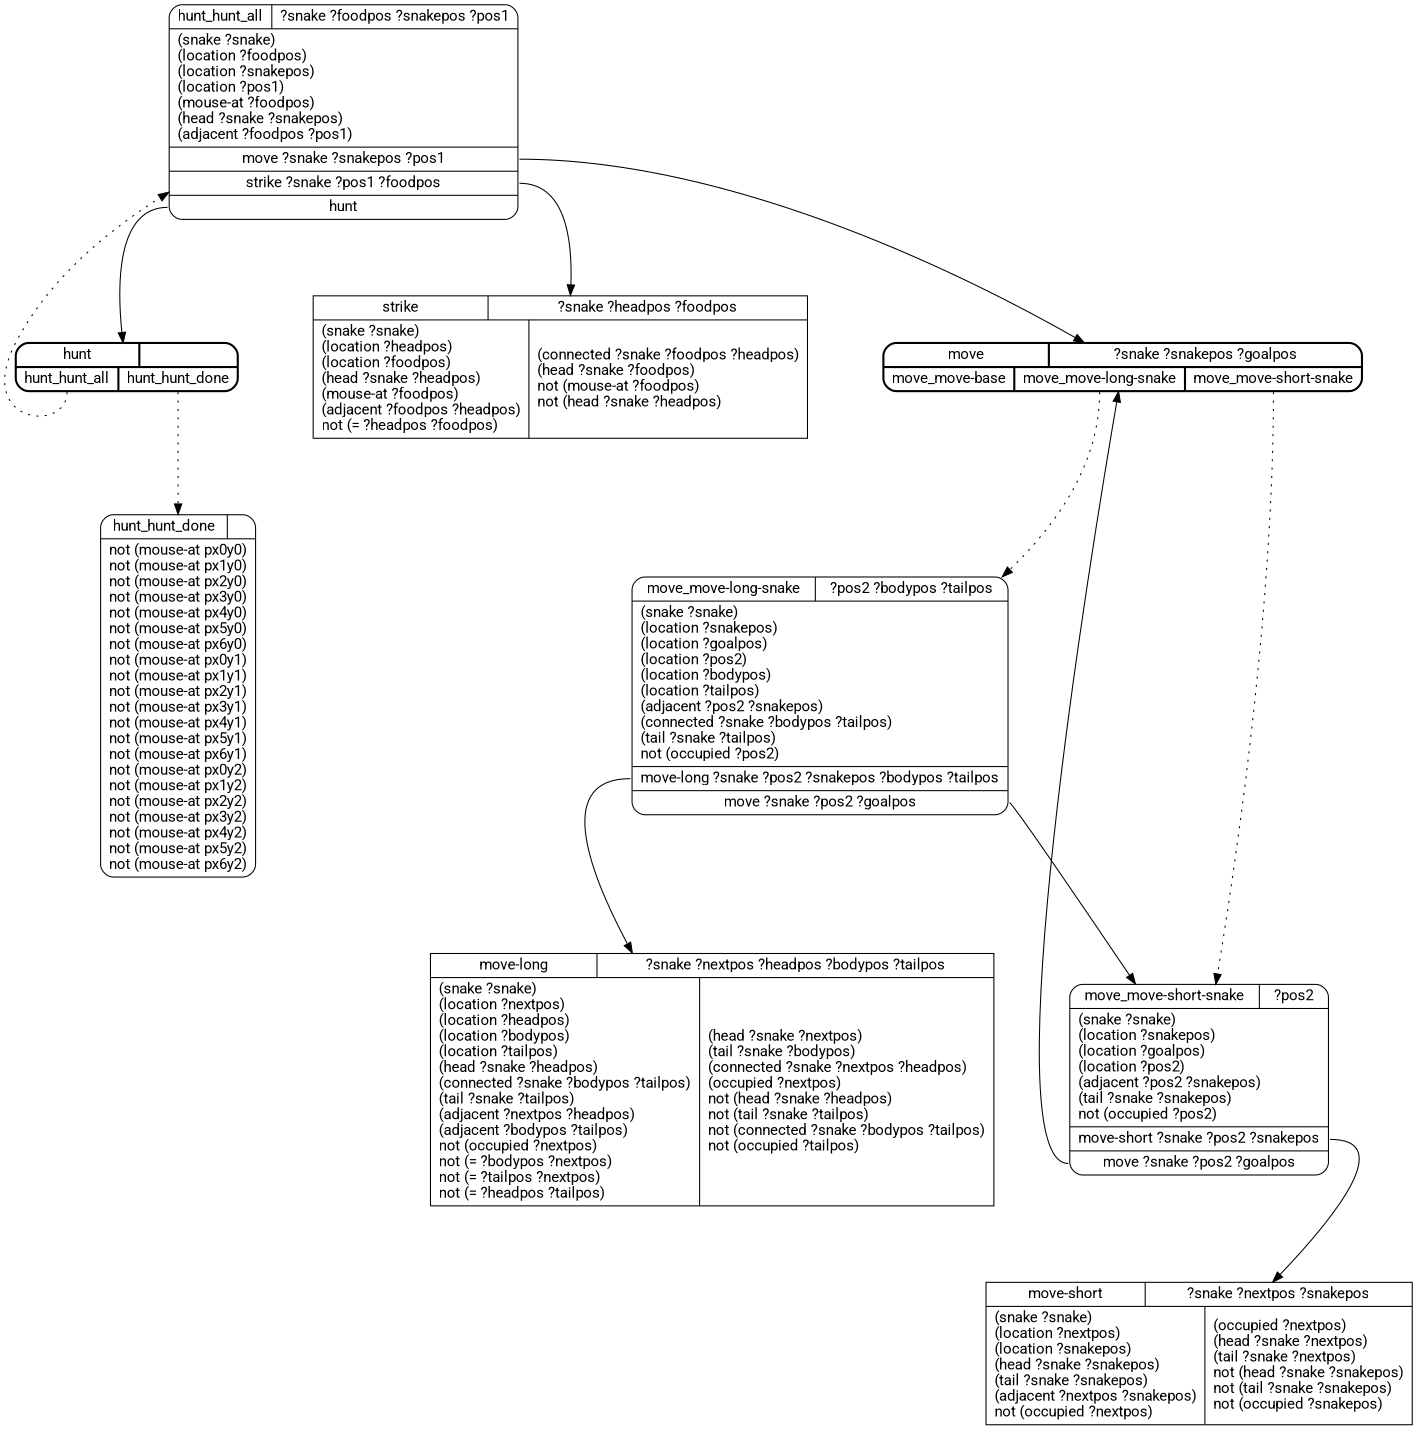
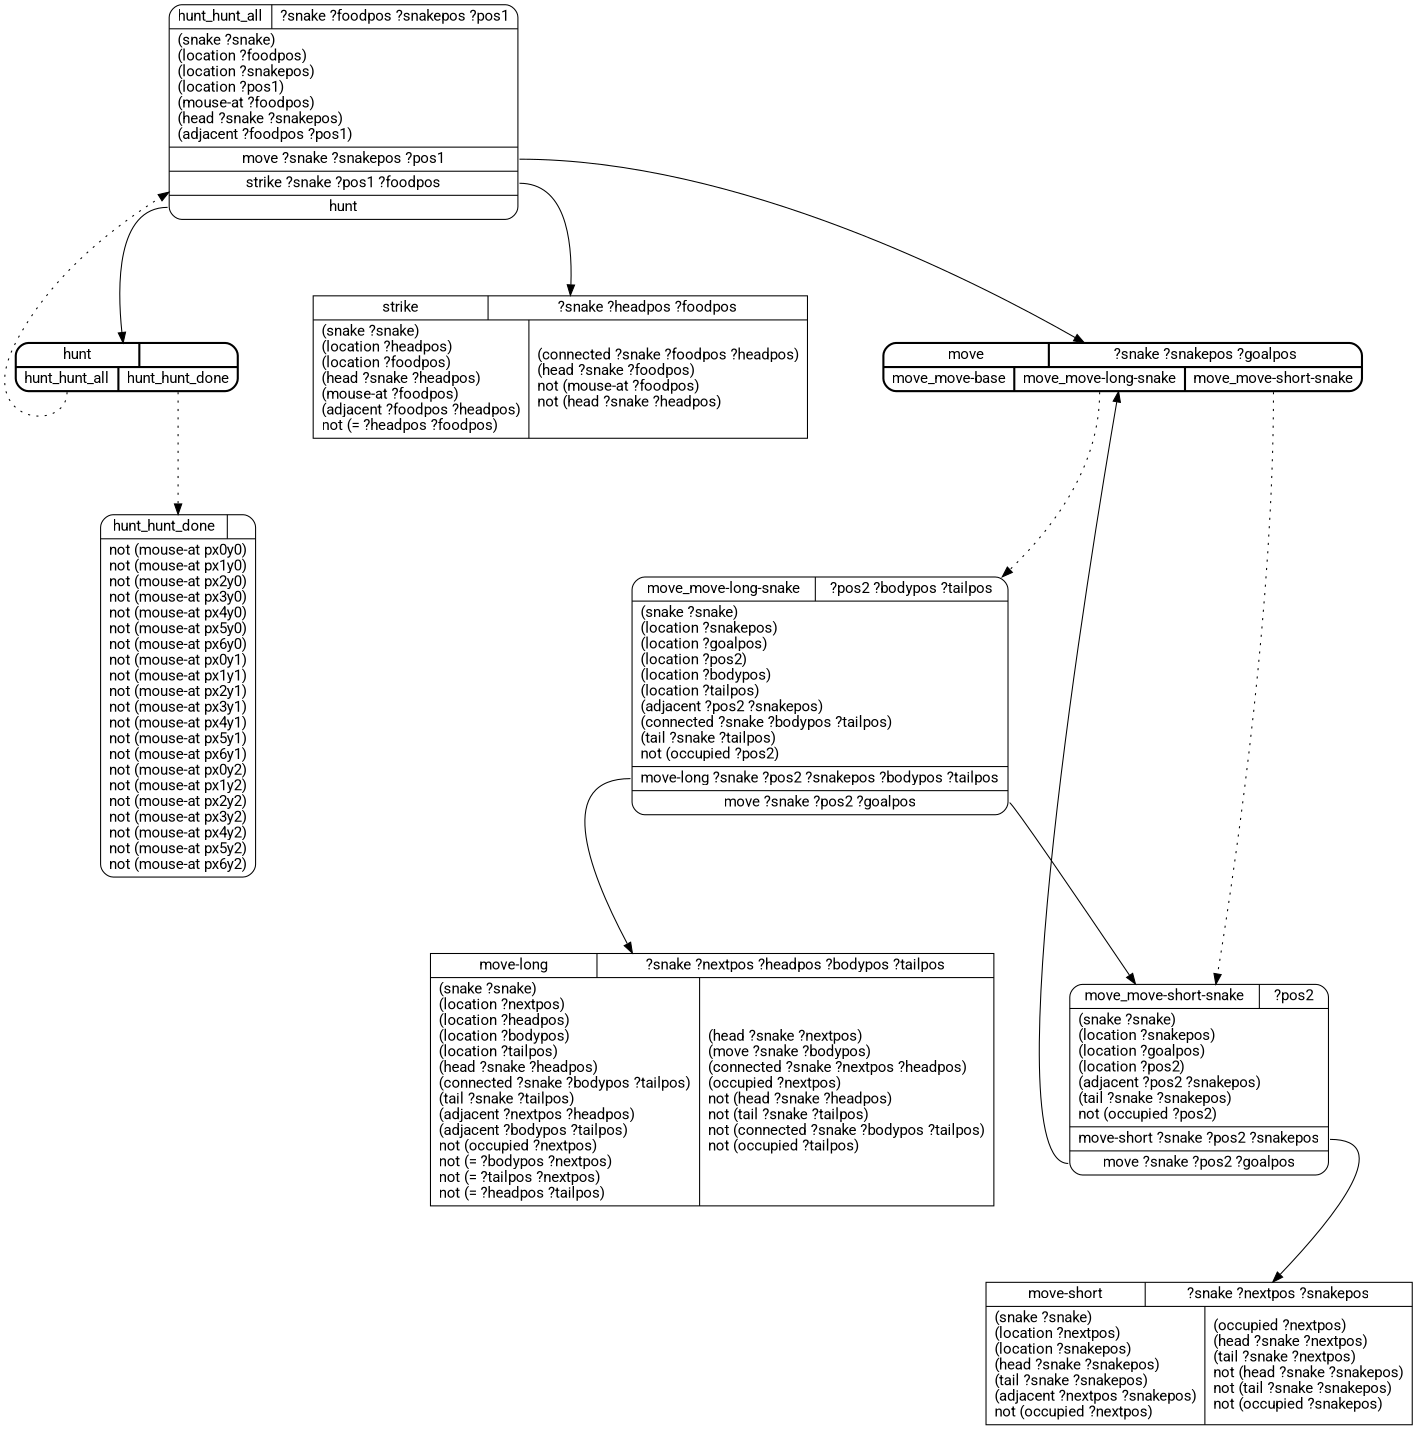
  digraph {
    fontname=Roboto
    nodesep=1
    ranksep=1
    node [fontname=Roboto shape=Mrecord]
    edge [fontname=Roboto tailport=n1]
    n1 [label="{{strike|?snake ?headpos ?foodpos}|{(snake ?snake)\l(location ?headpos)\l(location ?foodpos)\l(head ?snake ?headpos)\l(mouse-at ?foodpos)\l(adjacent ?foodpos ?headpos)\lnot (= ?headpos ?foodpos)\l|(connected ?snake ?foodpos ?headpos)\l(head ?snake ?foodpos)\lnot (mouse-at ?foodpos)\lnot (head ?snake ?headpos)\l}}" shape=record]
    n2 [label="{{move-short|?snake ?nextpos ?snakepos}|{(snake ?snake)\l(location ?nextpos)\l(location ?snakepos)\l(head ?snake ?snakepos)\l(tail ?snake ?snakepos)\l(adjacent ?nextpos ?snakepos)\lnot (occupied ?nextpos)\l|(occupied ?nextpos)\l(head ?snake ?nextpos)\l(tail ?snake ?nextpos)\lnot (head ?snake ?snakepos)\lnot (tail ?snake ?snakepos)\lnot (occupied ?snakepos)\l}}" shape=record]
-   n3 [label="{{move-long|?snake ?nextpos ?headpos ?bodypos ?tailpos}|{(snake ?snake)\l(location ?nextpos)\l(location ?headpos)\l(location ?bodypos)\l(location ?tailpos)\l(head ?snake ?headpos)\l(connected ?snake ?bodypos ?tailpos)\l(tail ?snake ?tailpos)\l(adjacent ?nextpos ?headpos)\l(adjacent ?bodypos ?tailpos)\lnot (occupied ?nextpos)\lnot (= ?bodypos ?nextpos)\lnot (= ?tailpos ?nextpos)\lnot (= ?headpos ?tailpos)\l|(head ?snake ?nextpos)\l(tail ?snake ?bodypos)\l(connected ?snake ?nextpos ?headpos)\l(occupied ?nextpos)\lnot (head ?snake ?headpos)\lnot (tail ?snake ?tailpos)\lnot (connected ?snake ?bodypos ?tailpos)\lnot (occupied ?tailpos)\l}}" shape=record]
+   n3 [label="{{move-long|?snake ?nextpos ?headpos ?bodypos ?tailpos}|{(snake ?snake)\l(location ?nextpos)\l(location ?headpos)\l(location ?bodypos)\l(location ?tailpos)\l(head ?snake ?headpos)\l(connected ?snake ?bodypos ?tailpos)\l(tail ?snake ?tailpos)\l(adjacent ?nextpos ?headpos)\l(adjacent ?bodypos ?tailpos)\lnot (occupied ?nextpos)\lnot (= ?bodypos ?nextpos)\lnot (= ?tailpos ?nextpos)\lnot (= ?headpos ?tailpos)\l|(head ?snake ?nextpos)\l(move ?snake ?bodypos)\l(connected ?snake ?nextpos ?headpos)\l(occupied ?nextpos)\lnot (head ?snake ?headpos)\lnot (tail ?snake ?tailpos)\lnot (connected ?snake ?bodypos ?tailpos)\lnot (occupied ?tailpos)\l}}" shape=record]
    n4 [label="{{hunt|}|{<n0>hunt_hunt_all|<n1>hunt_hunt_done}}" style=bold]
    n5 [label="{{hunt_hunt_all|?snake ?foodpos ?snakepos ?pos1}|(snake ?snake)\l(location ?foodpos)\l(location ?snakepos)\l(location ?pos1)\l(mouse-at ?foodpos)\l(head ?snake ?snakepos)\l(adjacent ?foodpos ?pos1)\l|<n0>move ?snake ?snakepos ?pos1|<n1>strike ?snake ?pos1 ?foodpos|<n2>hunt}"]
    n6 [label="{{hunt_hunt_done|}|not (mouse-at px0y0)\lnot (mouse-at px1y0)\lnot (mouse-at px2y0)\lnot (mouse-at px3y0)\lnot (mouse-at px4y0)\lnot (mouse-at px5y0)\lnot (mouse-at px6y0)\lnot (mouse-at px0y1)\lnot (mouse-at px1y1)\lnot (mouse-at px2y1)\lnot (mouse-at px3y1)\lnot (mouse-at px4y1)\lnot (mouse-at px5y1)\lnot (mouse-at px6y1)\lnot (mouse-at px0y2)\lnot (mouse-at px1y2)\lnot (mouse-at px2y2)\lnot (mouse-at px3y2)\lnot (mouse-at px4y2)\lnot (mouse-at px5y2)\lnot (mouse-at px6y2)\l}"]
    n7 [label="{{move|?snake ?snakepos ?goalpos}|{<n0>move_move-base|<n1>move_move-long-snake|<n2>move_move-short-snake}}" style=bold]
    n8 [label="{{move_move-long-snake|?pos2 ?bodypos ?tailpos}|(snake ?snake)\l(location ?snakepos)\l(location ?goalpos)\l(location ?pos2)\l(location ?bodypos)\l(location ?tailpos)\l(adjacent ?pos2 ?snakepos)\l(connected ?snake ?bodypos ?tailpos)\l(tail ?snake ?tailpos)\lnot (occupied ?pos2)\l|<n0>move-long ?snake ?pos2 ?snakepos ?bodypos ?tailpos|<n1>move ?snake ?pos2 ?goalpos}"]
    n9 [label="{{move_move-short-snake|?pos2}|(snake ?snake)\l(location ?snakepos)\l(location ?goalpos)\l(location ?pos2)\l(adjacent ?pos2 ?snakepos)\l(tail ?snake ?snakepos)\lnot (occupied ?pos2)\l|<n0>move-short ?snake ?pos2 ?snakepos|<n1>move ?snake ?pos2 ?goalpos}"]
    n4 -> n5 [style=dotted tailport=n0]
    n4 -> n6 [style=dotted]
    n5 -> n1
    n5 -> n4 [tailport=n2]
    n5 -> n7 [tailport=n0]
    n7 -> n8 [style=dotted]
    n7 -> n9 [style=dotted tailport=n2]
    n8 -> n3 [tailport=n0]
    n8 -> n9
    n9 -> n2 [tailport=n0]
    n9 -> n7
  }
